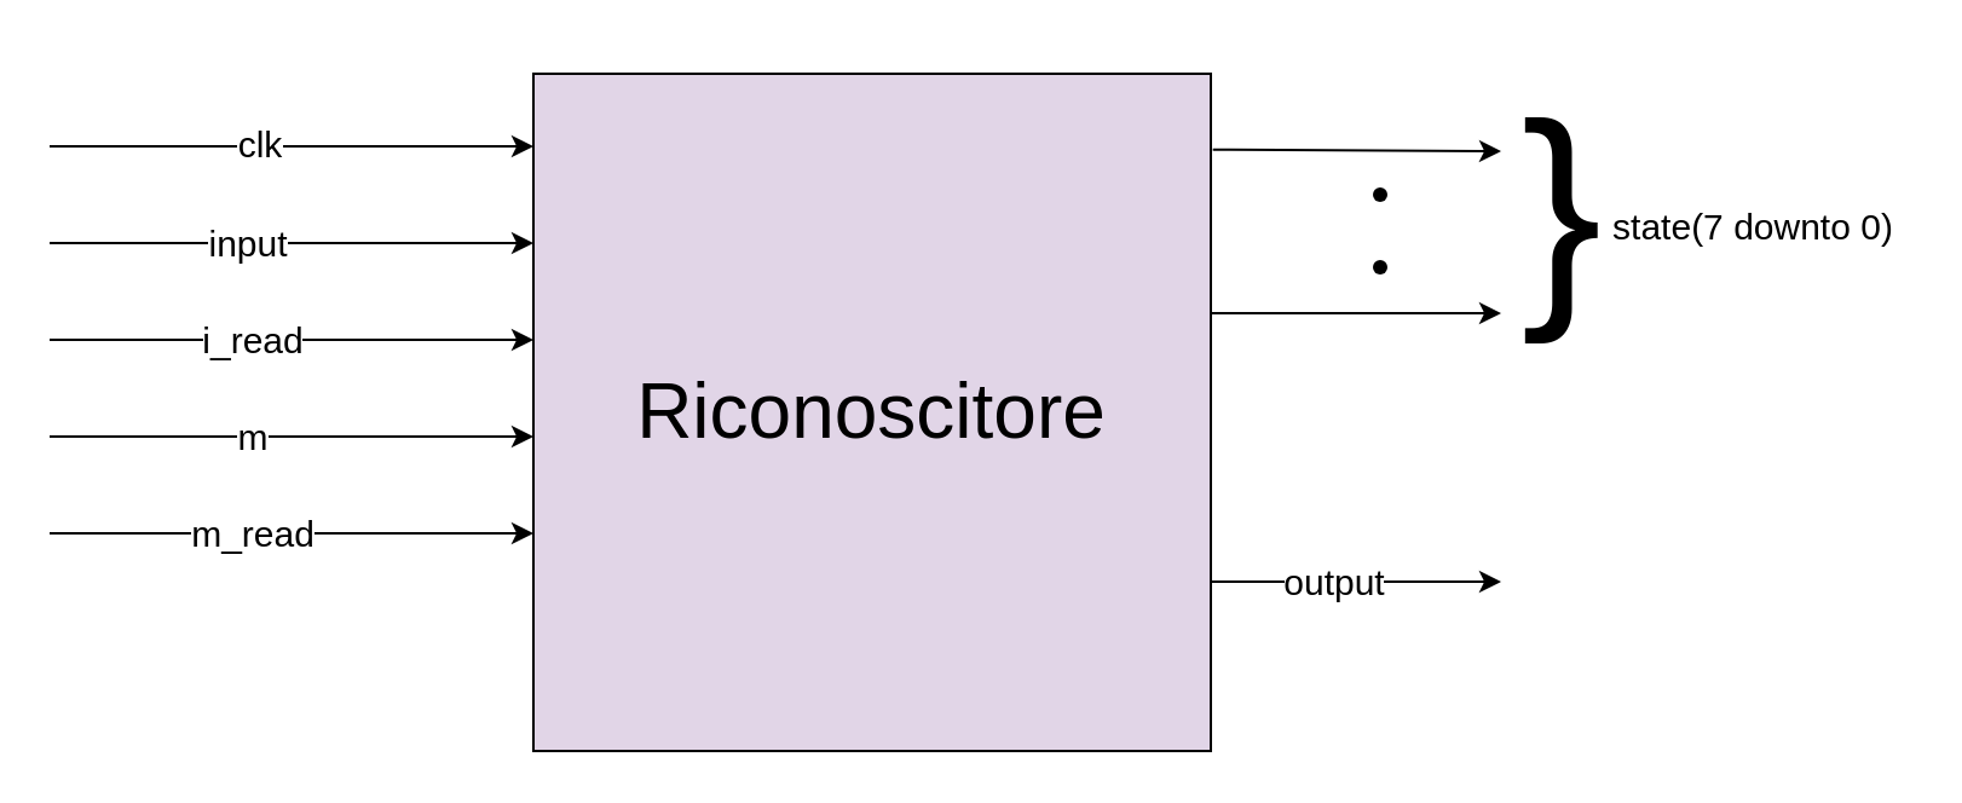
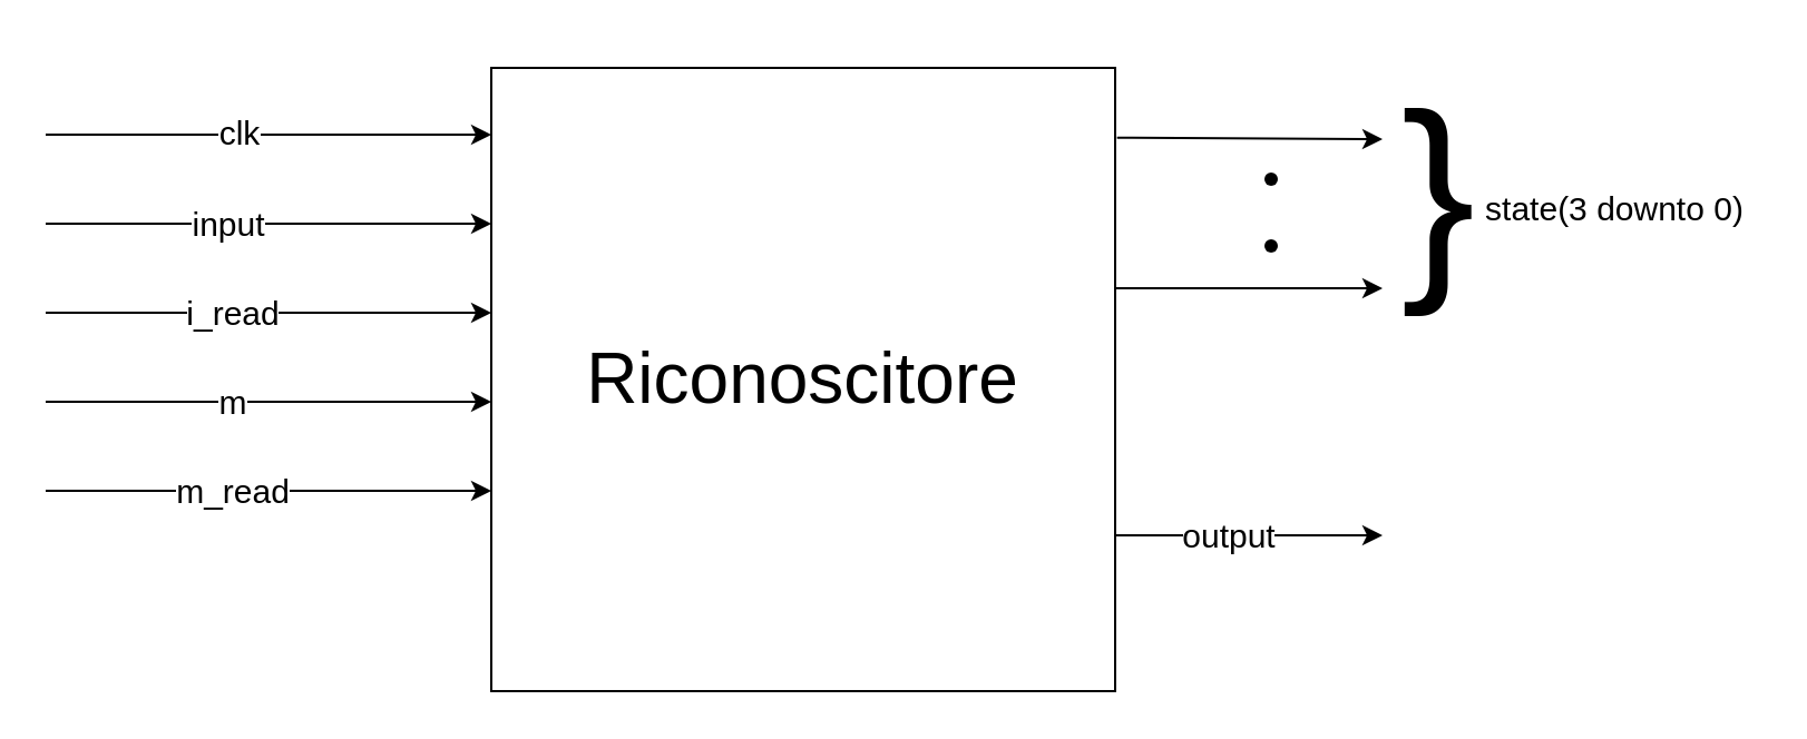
  <mxCell id="0" />
  <mxCell id="1" parent="0" />
- <mxCell id="2" value="&lt;font style=&quot;font-size: 32px&quot;&gt;Riconoscitore&lt;/font&gt;" style="whiteSpace=wrap;html=1;aspect=fixed;fillColor=#e1d5e7;" vertex="1" parent="1"><mxGeometry x="220" y="30" width="280" height="280" as="geometry" /></mxCell>
+ <mxCell id="2" value="&lt;font style=&quot;font-size: 32px&quot;&gt;Riconoscitore&lt;/font&gt;" style="whiteSpace=wrap;html=1;aspect=fixed;" vertex="1" parent="1"><mxGeometry x="220" y="30" width="280" height="280" as="geometry" /></mxCell>
  <mxCell id="3" value="" style="endArrow=classic;html=1;rounded=0;" edge="1" parent="1"><mxGeometry width="50" height="50" relative="1" as="geometry"><mxPoint x="20" y="60" as="sourcePoint" /><mxPoint x="220" y="60" as="targetPoint" /></mxGeometry></mxCell>
  <mxCell id="4" value="clk" style="edgeLabel;html=1;align=center;verticalAlign=middle;resizable=0;points=[];fontSize=15;" vertex="1" connectable="0" parent="3"><mxGeometry x="-0.137" y="2" relative="1" as="geometry"><mxPoint as="offset" /></mxGeometry></mxCell>
  <mxCell id="5" value="" style="endArrow=classic;html=1;rounded=0;fontSize=15;entryX=0;entryY=0.25;entryDx=0;entryDy=0;" edge="1" parent="1" target="2"><mxGeometry width="50" height="50" relative="1" as="geometry"><mxPoint x="20" y="100" as="sourcePoint" /><mxPoint x="380" y="160" as="targetPoint" /></mxGeometry></mxCell>
  <mxCell id="6" value="input" style="edgeLabel;html=1;align=center;verticalAlign=middle;resizable=0;points=[];fontSize=15;" vertex="1" connectable="0" parent="5"><mxGeometry x="-0.186" relative="1" as="geometry"><mxPoint as="offset" /></mxGeometry></mxCell>
  <mxCell id="7" value="" style="endArrow=classic;html=1;rounded=0;fontSize=15;" edge="1" parent="1"><mxGeometry width="50" height="50" relative="1" as="geometry"><mxPoint x="20" y="140" as="sourcePoint" /><mxPoint x="220" y="140" as="targetPoint" /></mxGeometry></mxCell>
  <mxCell id="8" value="i_read" style="edgeLabel;html=1;align=center;verticalAlign=middle;resizable=0;points=[];fontSize=15;" vertex="1" connectable="0" parent="7"><mxGeometry x="-0.264" relative="1" as="geometry"><mxPoint x="9" y="-1" as="offset" /></mxGeometry></mxCell>
  <mxCell id="9" value="" style="endArrow=classic;html=1;rounded=0;fontSize=15;" edge="1" parent="1"><mxGeometry width="50" height="50" relative="1" as="geometry"><mxPoint x="20" y="180" as="sourcePoint" /><mxPoint x="220" y="180" as="targetPoint" /></mxGeometry></mxCell>
  <mxCell id="10" value="m" style="edgeLabel;html=1;align=center;verticalAlign=middle;resizable=0;points=[];fontSize=15;" vertex="1" connectable="0" parent="9"><mxGeometry x="-0.168" relative="1" as="geometry"><mxPoint y="-1" as="offset" /></mxGeometry></mxCell>
  <mxCell id="11" value="" style="endArrow=classic;html=1;rounded=0;fontSize=15;" edge="1" parent="1"><mxGeometry width="50" height="50" relative="1" as="geometry"><mxPoint x="20" y="220" as="sourcePoint" /><mxPoint x="220" y="220" as="targetPoint" /></mxGeometry></mxCell>
  <mxCell id="12" value="m_read" style="edgeLabel;html=1;align=center;verticalAlign=middle;resizable=0;points=[];fontSize=15;" vertex="1" connectable="0" parent="11"><mxGeometry x="-0.17" y="-3" relative="1" as="geometry"><mxPoint y="-4" as="offset" /></mxGeometry></mxCell>
  <mxCell id="13" value="" style="endArrow=classic;html=1;rounded=0;fontSize=15;exitX=1.003;exitY=0.112;exitDx=0;exitDy=0;exitPerimeter=0;" edge="1" parent="1" source="2"><mxGeometry width="50" height="50" relative="1" as="geometry"><mxPoint x="330" y="210" as="sourcePoint" /><mxPoint x="620" y="62" as="targetPoint" /></mxGeometry></mxCell>
  <mxCell id="14" value="" style="shape=waypoint;sketch=0;fillStyle=solid;size=6;pointerEvents=1;points=[];fillColor=none;resizable=0;rotatable=0;perimeter=centerPerimeter;snapToPoint=1;fontSize=32;" vertex="1" parent="1"><mxGeometry x="550" y="60" width="40" height="40" as="geometry" /></mxCell>
  <mxCell id="15" value="" style="shape=waypoint;sketch=0;fillStyle=solid;size=6;pointerEvents=1;points=[];fillColor=none;resizable=0;rotatable=0;perimeter=centerPerimeter;snapToPoint=1;fontSize=32;" vertex="1" parent="1"><mxGeometry x="550" y="90" width="40" height="40" as="geometry" /></mxCell>
  <mxCell id="16" value="" style="endArrow=none;startArrow=classic;html=1;rounded=0;fontSize=32;endFill=0;" edge="1" parent="1"><mxGeometry width="50" height="50" relative="1" as="geometry"><mxPoint x="620" y="129" as="sourcePoint" /><mxPoint x="500" y="129" as="targetPoint" /></mxGeometry></mxCell>
  <mxCell id="17" value="&lt;font style=&quot;font-size: 100px;&quot;&gt;}&lt;/font&gt;" style="text;html=1;align=center;verticalAlign=middle;resizable=0;points=[];autosize=1;strokeColor=none;fillColor=none;fontSize=100;strokeWidth=1;" vertex="1" parent="1"><mxGeometry x="620" y="20" width="50" height="130" as="geometry" /></mxCell>
- <mxCell id="18" value="&lt;font style=&quot;font-size: 15px&quot;&gt;state(7 downto 0)&lt;/font&gt;" style="text;html=1;align=center;verticalAlign=middle;resizable=0;points=[];autosize=1;strokeColor=none;fillColor=none;fontSize=15;" vertex="1" parent="1"><mxGeometry x="659" y="83" width="130" height="20" as="geometry" /></mxCell>
+ <mxCell id="18" value="&lt;font style=&quot;font-size: 15px&quot;&gt;state(3 downto 0)&lt;/font&gt;" style="text;html=1;align=center;verticalAlign=middle;resizable=0;points=[];autosize=1;strokeColor=none;fillColor=none;fontSize=15;" vertex="1" parent="1"><mxGeometry x="659" y="83" width="130" height="20" as="geometry" /></mxCell>
  <mxCell id="19" value="" style="endArrow=classic;html=1;rounded=0;fontSize=15;exitX=1;exitY=0.75;exitDx=0;exitDy=0;" edge="1" parent="1" source="2"><mxGeometry width="50" height="50" relative="1" as="geometry"><mxPoint x="400" y="180" as="sourcePoint" /><mxPoint x="620" y="240" as="targetPoint" /></mxGeometry></mxCell>
  <mxCell id="20" value="output" style="edgeLabel;html=1;align=center;verticalAlign=middle;resizable=0;points=[];fontSize=15;" vertex="1" connectable="0" parent="19"><mxGeometry x="-0.183" y="-1" relative="1" as="geometry"><mxPoint x="1" y="-2" as="offset" /></mxGeometry></mxCell>
